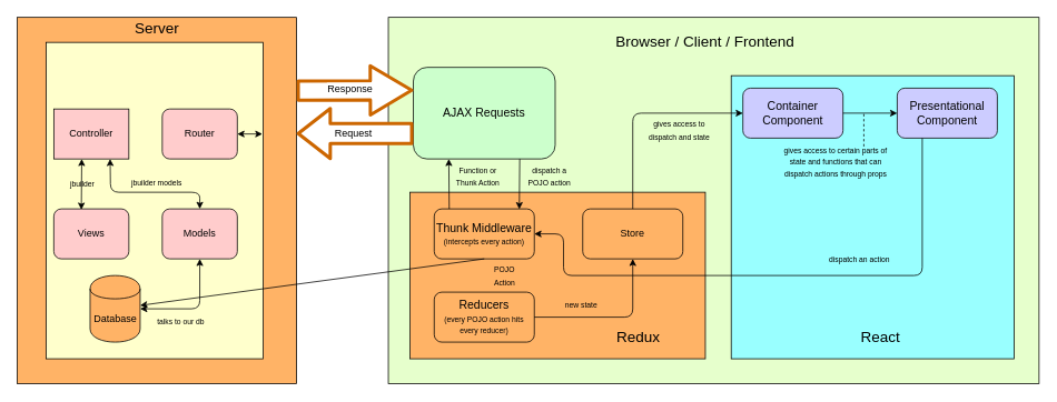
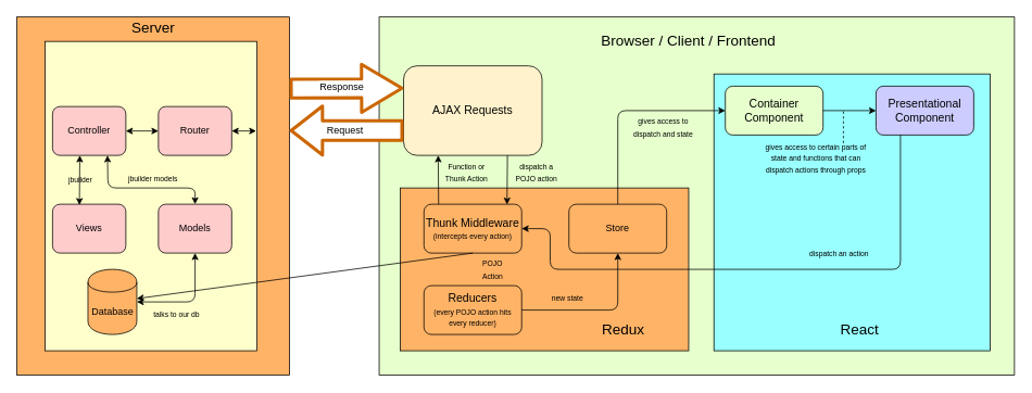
  <mxCell id="0" />
  <mxCell id="1" parent="0" />
  <mxCell id="2" value="" style="rounded=0;whiteSpace=wrap;html=1;fillColor=#FFB366;" vertex="1" parent="1"><mxGeometry x="20" width="335" height="440" as="geometry" y="20" /></mxCell>
  <mxCell id="3" value="" style="rounded=0;whiteSpace=wrap;html=1;fillColor=#FFFFCC;" vertex="1" parent="1"><mxGeometry x="55" y="50" width="260" height="380" as="geometry" /></mxCell>
  <mxCell id="4" value="Views&lt;br&gt;" style="rounded=1;whiteSpace=wrap;html=1;fillColor=#FFCCCC;" vertex="1" parent="1"><mxGeometry x="64" y="250" width="90" height="60" as="geometry" /></mxCell>
  <mxCell id="5" value="" style="rounded=0;whiteSpace=wrap;html=1;fillColor=#E6FFCC;" vertex="1" parent="1"><mxGeometry x="465" width="780" height="440" as="geometry" y="20" /></mxCell>
  <mxCell id="6" value="&lt;span style=&quot;font-size: 18px&quot;&gt;Browser / Client / Frontend&lt;/span&gt;" style="text;html=1;strokeColor=none;fillColor=none;align=center;verticalAlign=middle;whiteSpace=wrap;rounded=0;" vertex="1" parent="1"><mxGeometry x="718" y="40" width="254" height="20" as="geometry" /></mxCell>
  <mxCell id="7" value="Models&lt;br&gt;" style="rounded=1;whiteSpace=wrap;html=1;fillColor=#FFCCCC;" vertex="1" parent="1"><mxGeometry x="194" y="250" width="90" height="60" as="geometry" /></mxCell>
  <mxCell id="8" value="" style="endArrow=classic;startArrow=classic;html=1;exitX=0.5;exitY=0;exitDx=0;exitDy=0;entryX=0.75;entryY=1;entryDx=0;entryDy=0;" edge="1" parent="1" source="7" target="9"><mxGeometry width="50" height="50" relative="1" as="geometry"><mxPoint x="119" y="260" as="sourcePoint" /><mxPoint x="154" y="200" as="targetPoint" /><Array as="points"><mxPoint x="239" y="230" /><mxPoint x="132" y="230" /></Array></mxGeometry></mxCell>
- <mxCell id="9" value="Controller&lt;br&gt;" style="whiteSpace=wrap;html=1;fillColor=#FFCCCC;rounded=0;" vertex="1" parent="1"><mxGeometry x="64" y="130" width="90" height="60" as="geometry" /></mxCell>
+ <mxCell id="9" value="Controller&lt;br&gt;" style="rounded=1;whiteSpace=wrap;html=1;fillColor=#FFCCCC;" vertex="1" parent="1"><mxGeometry x="64" y="130" width="90" height="60" as="geometry" /></mxCell>
  <mxCell id="10" value="&lt;font style=&quot;font-size: 18px&quot;&gt;Server&lt;/font&gt;&lt;br&gt;" style="text;html=1;strokeColor=none;fillColor=none;align=center;verticalAlign=middle;whiteSpace=wrap;rounded=0;" vertex="1" parent="1"><mxGeometry x="167.5" y="24" width="40" height="20" as="geometry" /></mxCell>
- <mxCell id="12" value="&lt;font style=&quot;font-size: 14px&quot;&gt;AJAX Requests&lt;/font&gt;" style="rounded=1;whiteSpace=wrap;html=1;fillColor=#CCFFCC;" vertex="1" parent="1"><mxGeometry x="495" y="80" width="170" height="110" as="geometry" /></mxCell>
+ <mxCell id="11" value="" style="endArrow=classic;startArrow=classic;html=1;fillColor=#CCFF99;exitX=1;exitY=0.5;exitDx=0;exitDy=0;entryX=0;entryY=0.5;entryDx=0;entryDy=0;" edge="1" parent="1" source="9" target="18"><mxGeometry width="50" height="50" relative="1" as="geometry"><mxPoint x="14" y="460" as="sourcePoint" /><mxPoint x="214" y="160" as="targetPoint" /></mxGeometry></mxCell>
+ <mxCell id="12" value="&lt;font style=&quot;font-size: 14px&quot;&gt;AJAX Requests&lt;/font&gt;" style="rounded=1;whiteSpace=wrap;html=1;fillColor=#fff2cc;" vertex="1" parent="1"><mxGeometry x="495" y="80" width="170" height="110" as="geometry" /></mxCell>
  <mxCell id="13" value="" style="shape=flexArrow;endArrow=classic;html=1;fillColor=#FFFFFF;entryX=0;entryY=0.25;entryDx=0;entryDy=0;endWidth=32;endSize=15.2;width=20;strokeColor=#CC6600;strokeWidth=4;" edge="1" parent="1" target="12"><mxGeometry width="50" height="50" relative="1" as="geometry"><mxPoint x="355" y="108" as="sourcePoint" /><mxPoint x="445" y="70" as="targetPoint" /></mxGeometry></mxCell>
  <mxCell id="14" value="Response" style="text;html=1;resizable=0;points=[];align=center;verticalAlign=middle;labelBackgroundColor=#ffffff;" vertex="1" connectable="0" parent="13"><mxGeometry x="-0.023" y="-3" relative="1" as="geometry"><mxPoint x="-5" y="-5" as="offset" /></mxGeometry></mxCell>
  <mxCell id="15" value="" style="shape=flexArrow;endArrow=classic;html=1;fillColor=#FFFFFF;entryX=0;entryY=0.25;entryDx=0;entryDy=0;endWidth=32;endSize=11.47;width=21;strokeWidth=4;strokeColor=#CC6600;" edge="1" parent="1"><mxGeometry width="50" height="50" relative="1" as="geometry"><mxPoint x="495" y="159.5" as="sourcePoint" /><mxPoint x="355" y="159.5" as="targetPoint" /></mxGeometry></mxCell>
  <mxCell id="16" value="Request" style="text;html=1;resizable=0;points=[];align=center;verticalAlign=middle;labelBackgroundColor=#ffffff;" vertex="1" connectable="0" parent="15"><mxGeometry x="-0.063" y="4" relative="1" as="geometry"><mxPoint x="-7" y="-5.5" as="offset" /></mxGeometry></mxCell>
  <mxCell id="17" value="" style="endArrow=classic;startArrow=classic;html=1;strokeColor=#000000;fillColor=#FFFFFF;entryX=0.372;entryY=1;entryDx=0;entryDy=0;entryPerimeter=0;" edge="1" parent="1" target="9"><mxGeometry width="50" height="50" relative="1" as="geometry"><mxPoint x="97" y="251" as="sourcePoint" /><mxPoint x="104" y="190" as="targetPoint" /></mxGeometry></mxCell>
  <mxCell id="18" value="Router&lt;br&gt;" style="rounded=1;whiteSpace=wrap;html=1;fillColor=#FFCCCC;" vertex="1" parent="1"><mxGeometry x="194" y="130" width="90" height="60" as="geometry" /></mxCell>
  <mxCell id="19" value="" style="endArrow=classic;startArrow=classic;html=1;fillColor=#CCFF99;" edge="1" parent="1"><mxGeometry width="50" height="50" relative="1" as="geometry"><mxPoint x="284" y="160" as="sourcePoint" /><mxPoint x="314" y="160" as="targetPoint" /></mxGeometry></mxCell>
  <mxCell id="20" value="Database" style="shape=cylinder;whiteSpace=wrap;html=1;boundedLbl=1;backgroundOutline=1;fillColor=#FFB366;" vertex="1" parent="1"><mxGeometry x="107.5" y="330" width="60" height="80" as="geometry" /></mxCell>
  <mxCell id="21" value="" style="endArrow=classic;startArrow=classic;html=1;strokeColor=#000000;fillColor=#FFFFFF;entryX=1;entryY=0.5;entryDx=0;entryDy=0;exitX=0.5;exitY=1;exitDx=0;exitDy=0;" edge="1" parent="1" source="7" target="20"><mxGeometry width="50" height="50" relative="1" as="geometry"><mxPoint x="25" y="750" as="sourcePoint" /><mxPoint x="75" y="700" as="targetPoint" /><Array as="points"><mxPoint x="239" y="370" /></Array></mxGeometry></mxCell>
  <mxCell id="22" value="" style="rounded=0;whiteSpace=wrap;html=1;fillColor=#99FFFF;" vertex="1" parent="1"><mxGeometry x="876" y="90" width="339" height="340" as="geometry" /></mxCell>
- <mxCell id="23" value="&lt;font style=&quot;font-size: 14px&quot;&gt;Container Component&lt;/font&gt;" style="rounded=1;whiteSpace=wrap;html=1;fillColor=#CCCCFF;" vertex="1" parent="1"><mxGeometry x="890" y="105" width="120" height="60" as="geometry" /></mxCell>
+ <mxCell id="23" value="&lt;font style=&quot;font-size: 14px&quot;&gt;Container Component&lt;/font&gt;" style="rounded=1;whiteSpace=wrap;html=1;fillColor=#e6ffcc;" vertex="1" parent="1"><mxGeometry x="890" y="105" width="120" height="60" as="geometry" /></mxCell>
  <mxCell id="24" value="&lt;font style=&quot;font-size: 14px&quot;&gt;Presentational Component&lt;/font&gt;" style="rounded=1;whiteSpace=wrap;html=1;fillColor=#CCCCFF;" vertex="1" parent="1"><mxGeometry x="1075" y="105" width="120" height="60" as="geometry" /></mxCell>
  <mxCell id="25" value="&lt;font style=&quot;font-size: 18px&quot;&gt;React&lt;/font&gt;" style="text;html=1;strokeColor=none;fillColor=none;align=center;verticalAlign=middle;whiteSpace=wrap;rounded=0;" vertex="1" parent="1"><mxGeometry x="1035" y="395" width="40" height="20" as="geometry" /></mxCell>
  <mxCell id="26" value="" style="rounded=0;whiteSpace=wrap;html=1;fillColor=#FFB366;" vertex="1" parent="1"><mxGeometry x="491" y="230" width="354" height="200" as="geometry" /></mxCell>
  <mxCell id="27" value="&lt;font style=&quot;font-size: 14px&quot;&gt;Reducers&lt;/font&gt; &lt;br&gt;&lt;font style=&quot;font-size: 9px&quot;&gt;(every POJO action hits every reducer)&lt;/font&gt;" style="rounded=1;whiteSpace=wrap;html=1;fillColor=#FFB366;" vertex="1" parent="1"><mxGeometry x="520" y="350" width="120" height="60" as="geometry" /></mxCell>
  <mxCell id="28" value="&lt;font style=&quot;font-size: 14px&quot;&gt;Thunk Middleware&lt;/font&gt;&lt;br&gt;&lt;font style=&quot;font-size: 9px&quot;&gt;(intercepts every action)&lt;/font&gt;&lt;br&gt;" style="rounded=1;whiteSpace=wrap;html=1;fillColor=#FFB366;" vertex="1" parent="1"><mxGeometry x="520" y="250" width="120" height="60" as="geometry" /></mxCell>
  <mxCell id="29" value="&lt;font style=&quot;font-size: 18px&quot;&gt;Redux&lt;/font&gt;" style="text;html=1;strokeColor=none;fillColor=none;align=center;verticalAlign=middle;whiteSpace=wrap;rounded=0;" vertex="1" parent="1"><mxGeometry x="745" y="397.5" width="40" height="15" as="geometry" /></mxCell>
  <mxCell id="30" value="Store" style="rounded=1;whiteSpace=wrap;html=1;fillColor=#FFB366;" vertex="1" parent="1"><mxGeometry x="698" y="250" width="120" height="60" as="geometry" /></mxCell>
  <mxCell id="31" value="" style="endArrow=classic;html=1;strokeColor=#000000;fillColor=#FFFFFF;exitX=0.25;exitY=1;exitDx=0;exitDy=0;entryX=1;entryY=0.5;entryDx=0;entryDy=0;" edge="1" parent="1" source="24" target="28"><mxGeometry width="50" height="50" relative="1" as="geometry"><mxPoint x="305" y="620" as="sourcePoint" /><mxPoint x="355" y="570" as="targetPoint" /><Array as="points"><mxPoint x="1105" y="330" /><mxPoint x="675" y="330" /><mxPoint x="675" y="280" /></Array></mxGeometry></mxCell>
  <mxCell id="32" value="" style="endArrow=classic;html=1;strokeColor=#000000;fillColor=#FFFFFF;entryX=0;entryY=0.5;entryDx=0;entryDy=0;exitX=1;exitY=0.5;exitDx=0;exitDy=0;" edge="1" parent="1" source="23" target="24"><mxGeometry width="50" height="50" relative="1" as="geometry"><mxPoint x="1005" y="165" as="sourcePoint" /><mxPoint x="720" y="465" as="targetPoint" /></mxGeometry></mxCell>
  <mxCell id="33" value="" style="endArrow=classic;html=1;strokeColor=#000000;fillColor=#FFFFFF;entryX=0.25;entryY=1;entryDx=0;entryDy=0;" edge="1" parent="1" target="12"><mxGeometry width="50" height="50" relative="1" as="geometry"><mxPoint x="538" y="250" as="sourcePoint" /><mxPoint x="551" y="190" as="targetPoint" /></mxGeometry></mxCell>
  <mxCell id="34" value="" style="endArrow=classic;html=1;strokeColor=#000000;fillColor=#FFFFFF;exitX=0.75;exitY=1;exitDx=0;exitDy=0;entryX=0.85;entryY=0.007;entryDx=0;entryDy=0;entryPerimeter=0;" edge="1" parent="1" source="12" target="28"><mxGeometry width="50" height="50" relative="1" as="geometry"><mxPoint x="195" y="530" as="sourcePoint" /><mxPoint x="245" y="480" as="targetPoint" /></mxGeometry></mxCell>
  <mxCell id="35" value="" style="endArrow=classic;html=1;strokeColor=#000000;fillColor=#FFFFFF;exitX=0.5;exitY=1;exitDx=0;exitDy=0;" edge="1" parent="1" source="28" target="20"><mxGeometry width="50" height="50" relative="1" as="geometry"><mxPoint x="195" y="530" as="sourcePoint" /><mxPoint x="245" y="480" as="targetPoint" /></mxGeometry></mxCell>
  <mxCell id="36" value="" style="endArrow=classic;html=1;strokeColor=#000000;fillColor=#FFFFFF;exitX=1;exitY=0.5;exitDx=0;exitDy=0;entryX=0.5;entryY=1;entryDx=0;entryDy=0;" edge="1" parent="1" source="27" target="30"><mxGeometry width="50" height="50" relative="1" as="geometry"><mxPoint x="195" y="530" as="sourcePoint" /><mxPoint x="245" y="480" as="targetPoint" /><Array as="points"><mxPoint x="758" y="380" /></Array></mxGeometry></mxCell>
  <mxCell id="37" value="" style="endArrow=classic;html=1;strokeColor=#000000;fillColor=#FFFFFF;entryX=0;entryY=0.5;entryDx=0;entryDy=0;exitX=0.5;exitY=0;exitDx=0;exitDy=0;" edge="1" parent="1" source="30" target="23"><mxGeometry width="50" height="50" relative="1" as="geometry"><mxPoint x="195" y="530" as="sourcePoint" /><mxPoint x="245" y="480" as="targetPoint" /><Array as="points"><mxPoint x="758" y="135" /></Array></mxGeometry></mxCell>
  <mxCell id="38" value="&lt;font style=&quot;font-size: 9px&quot;&gt;POJO Action&lt;/font&gt;" style="text;html=1;strokeColor=none;fillColor=none;align=center;verticalAlign=middle;whiteSpace=wrap;rounded=0;" vertex="1" parent="1"><mxGeometry x="592" y="320" width="25" height="20" as="geometry" /></mxCell>
  <mxCell id="39" value="&lt;font style=&quot;font-size: 9px&quot;&gt;Function or Thunk Action&lt;/font&gt;" style="text;html=1;strokeColor=none;fillColor=none;align=center;verticalAlign=middle;whiteSpace=wrap;rounded=0;" vertex="1" parent="1"><mxGeometry x="545" y="200" width="55" height="20" as="geometry" /></mxCell>
  <mxCell id="40" value="&lt;font style=&quot;font-size: 9px&quot;&gt;dispatch a POJO action&lt;/font&gt;" style="text;html=1;strokeColor=none;fillColor=none;align=center;verticalAlign=middle;whiteSpace=wrap;rounded=0;" vertex="1" parent="1"><mxGeometry x="627" y="200" width="63" height="20" as="geometry" /></mxCell>
  <mxCell id="41" value="&lt;font style=&quot;font-size: 9px&quot;&gt;gives access to dispatch and state&lt;/font&gt;" style="text;html=1;strokeColor=none;fillColor=none;align=center;verticalAlign=middle;whiteSpace=wrap;rounded=0;" vertex="1" parent="1"><mxGeometry x="773" y="145" width="82" height="20" as="geometry" /></mxCell>
  <mxCell id="42" value="&lt;font style=&quot;font-size: 9px&quot;&gt;new state&lt;/font&gt;" style="text;html=1;strokeColor=none;fillColor=none;align=center;verticalAlign=middle;whiteSpace=wrap;rounded=0;" vertex="1" parent="1"><mxGeometry x="659.5" y="355" width="73" height="20" as="geometry" /></mxCell>
  <mxCell id="43" value="&lt;font style=&quot;font-size: 9px&quot;&gt;dispatch an action&lt;/font&gt;" style="text;html=1;strokeColor=none;fillColor=none;align=center;verticalAlign=middle;whiteSpace=wrap;rounded=0;" vertex="1" parent="1"><mxGeometry x="985" y="300" width="90" height="20" as="geometry" /></mxCell>
  <mxCell id="44" value="&lt;font style=&quot;font-size: 9px&quot;&gt;gives access to certain parts of state and functions that can dispatch actions through props&lt;/font&gt;&lt;br&gt;" style="text;html=1;strokeColor=none;fillColor=none;align=center;verticalAlign=middle;whiteSpace=wrap;rounded=0;" vertex="1" parent="1"><mxGeometry x="935" y="183" width="133" height="20" as="geometry" /></mxCell>
  <mxCell id="45" value="" style="endArrow=none;dashed=1;html=1;strokeColor=#000000;fillColor=#FFFFFF;" edge="1" parent="1"><mxGeometry width="50" height="50" relative="1" as="geometry"><mxPoint x="1035" y="175" as="sourcePoint" /><mxPoint x="1035" y="135" as="targetPoint" /></mxGeometry></mxCell>
  <mxCell id="46" value="&lt;font style=&quot;font-size: 9px&quot;&gt;talks to our db&lt;/font&gt;" style="text;html=1;strokeColor=none;fillColor=none;align=center;verticalAlign=middle;whiteSpace=wrap;rounded=0;" vertex="1" parent="1"><mxGeometry x="185" y="375" width="63" height="20" as="geometry" /></mxCell>
  <mxCell id="47" value="&lt;font style=&quot;font-size: 9px&quot;&gt;jbuilder models&lt;/font&gt;" style="text;html=1;strokeColor=none;fillColor=none;align=center;verticalAlign=middle;whiteSpace=wrap;rounded=0;" vertex="1" parent="1"><mxGeometry x="143" y="208" width="89" height="20" as="geometry" /></mxCell>
  <mxCell id="48" value="&lt;font style=&quot;font-size: 9px&quot;&gt;jbuilder&lt;/font&gt;" style="text;html=1;strokeColor=none;fillColor=none;align=center;verticalAlign=middle;whiteSpace=wrap;rounded=0;" vertex="1" parent="1"><mxGeometry x="81" y="210" width="35" height="20" as="geometry" /></mxCell>
